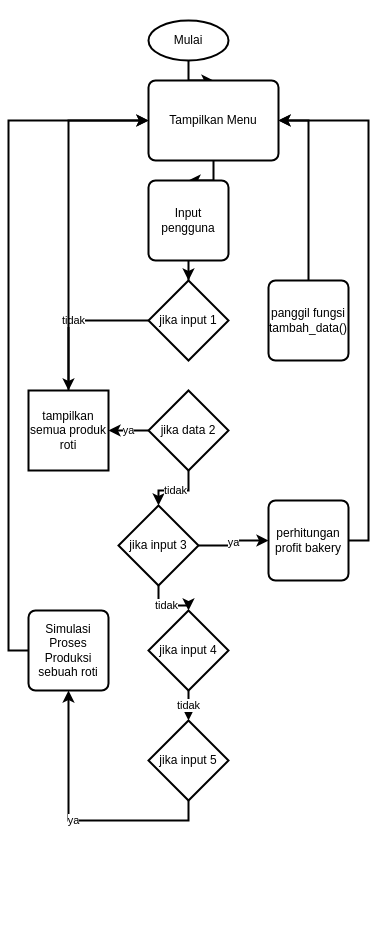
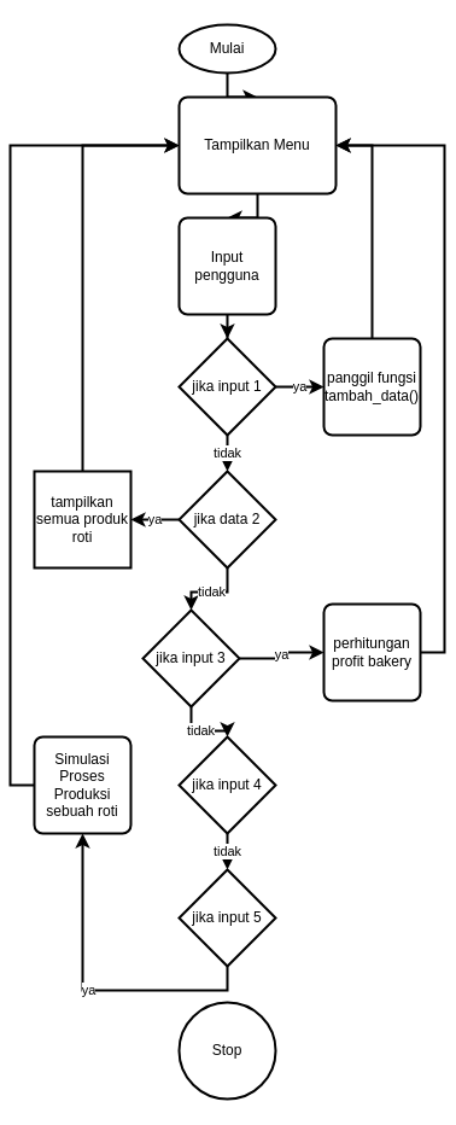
  <mxCell id="0" />
  <mxCell id="1" parent="0" />
  <mxCell id="2" style="edgeStyle=orthogonalEdgeStyle;rounded=0;orthogonalLoop=1;jettySize=auto;html=1;exitX=0.5;exitY=1;exitDx=0;exitDy=0;exitPerimeter=0;strokeColor=default;strokeWidth=2;align=center;verticalAlign=middle;fontFamily=Helvetica;fontSize=11;fontColor=default;labelBackgroundColor=default;endArrow=classic;" edge="1" parent="1" source="3" target="5"><mxGeometry relative="1" as="geometry" /></mxCell>
  <mxCell id="3" value="Mulai" style="strokeWidth=2;html=1;shape=mxgraph.flowchart.start_1;whiteSpace=wrap;" vertex="1" parent="1"><mxGeometry x="140" y="20" width="80" height="40" as="geometry" /></mxCell>
  <mxCell id="4" value="" style="edgeStyle=orthogonalEdgeStyle;rounded=0;orthogonalLoop=1;jettySize=auto;html=1;strokeColor=default;strokeWidth=2;align=center;verticalAlign=middle;fontFamily=Helvetica;fontSize=11;fontColor=default;labelBackgroundColor=default;endArrow=classic;" edge="1" parent="1" source="5" target="7"><mxGeometry relative="1" as="geometry" /></mxCell>
  <mxCell id="5" value="Tampilkan Menu" style="rounded=1;whiteSpace=wrap;html=1;absoluteArcSize=1;arcSize=14;strokeWidth=2;" vertex="1" parent="1"><mxGeometry x="140" y="80" width="130" height="80" as="geometry" /></mxCell>
  <mxCell id="6" value="" style="edgeStyle=orthogonalEdgeStyle;rounded=0;orthogonalLoop=1;jettySize=auto;html=1;strokeColor=default;strokeWidth=2;align=center;verticalAlign=middle;fontFamily=Helvetica;fontSize=11;fontColor=default;labelBackgroundColor=default;endArrow=classic;" edge="1" parent="1" source="7" target="10"><mxGeometry relative="1" as="geometry" /></mxCell>
  <mxCell id="7" value="Input pengguna" style="rounded=1;whiteSpace=wrap;html=1;absoluteArcSize=1;arcSize=14;strokeWidth=2;" vertex="1" parent="1"><mxGeometry x="140" y="180" width="80" height="80" as="geometry" /></mxCell>
- <mxCell id="8" value="tidak" style="edgeStyle=orthogonalEdgeStyle;rounded=0;orthogonalLoop=1;jettySize=auto;html=1;strokeColor=default;strokeWidth=2;align=center;verticalAlign=middle;fontFamily=Helvetica;fontSize=11;fontColor=default;labelBackgroundColor=default;endArrow=classic;" edge="1" parent="1" source="10" target="24"><mxGeometry relative="1" as="geometry" /></mxCell>
+ <mxCell id="8" value="tidak" style="edgeStyle=orthogonalEdgeStyle;rounded=0;orthogonalLoop=1;jettySize=auto;html=1;strokeColor=default;strokeWidth=2;align=center;verticalAlign=middle;fontFamily=Helvetica;fontSize=11;fontColor=default;labelBackgroundColor=default;endArrow=classic;" edge="1" parent="1" source="10" target="13"><mxGeometry relative="1" as="geometry" /></mxCell>
+ <mxCell id="9" value="ya" style="edgeStyle=orthogonalEdgeStyle;rounded=0;orthogonalLoop=1;jettySize=auto;html=1;strokeColor=default;strokeWidth=2;align=center;verticalAlign=middle;fontFamily=Helvetica;fontSize=11;fontColor=default;labelBackgroundColor=default;endArrow=classic;" edge="1" parent="1" source="10" target="22"><mxGeometry relative="1" as="geometry" /></mxCell>
  <mxCell id="10" value="jika input 1" style="strokeWidth=2;html=1;shape=mxgraph.flowchart.decision;whiteSpace=wrap;" vertex="1" parent="1"><mxGeometry x="140" y="280" width="80" height="80" as="geometry" /></mxCell>
  <mxCell id="11" value="tidak" style="edgeStyle=orthogonalEdgeStyle;rounded=0;orthogonalLoop=1;jettySize=auto;html=1;strokeColor=default;strokeWidth=2;align=center;verticalAlign=middle;fontFamily=Helvetica;fontSize=11;fontColor=default;labelBackgroundColor=default;endArrow=classic;" edge="1" parent="1" source="13" target="16"><mxGeometry relative="1" as="geometry" /></mxCell>
  <mxCell id="12" value="ya" style="edgeStyle=orthogonalEdgeStyle;rounded=0;orthogonalLoop=1;jettySize=auto;html=1;exitX=0;exitY=0.5;exitDx=0;exitDy=0;exitPerimeter=0;strokeColor=default;strokeWidth=2;align=center;verticalAlign=middle;fontFamily=Helvetica;fontSize=11;fontColor=default;labelBackgroundColor=default;endArrow=classic;" edge="1" parent="1" source="13" target="24"><mxGeometry relative="1" as="geometry" /></mxCell>
  <mxCell id="13" value="jika data 2" style="strokeWidth=2;html=1;shape=mxgraph.flowchart.decision;whiteSpace=wrap;" vertex="1" parent="1"><mxGeometry x="140" y="390" width="80" height="80" as="geometry" /></mxCell>
  <mxCell id="14" value="tidak" style="edgeStyle=orthogonalEdgeStyle;rounded=0;orthogonalLoop=1;jettySize=auto;html=1;strokeColor=default;strokeWidth=2;align=center;verticalAlign=middle;fontFamily=Helvetica;fontSize=11;fontColor=default;labelBackgroundColor=default;endArrow=classic;" edge="1" parent="1" source="16" target="18"><mxGeometry relative="1" as="geometry" /></mxCell>
  <mxCell id="15" value="ya" style="edgeStyle=orthogonalEdgeStyle;rounded=0;orthogonalLoop=1;jettySize=auto;html=1;strokeColor=default;strokeWidth=2;align=center;verticalAlign=middle;fontFamily=Helvetica;fontSize=11;fontColor=default;labelBackgroundColor=default;endArrow=classic;" edge="1" parent="1" source="16" target="26"><mxGeometry relative="1" as="geometry" /></mxCell>
  <mxCell id="16" value="jika input 3" style="strokeWidth=2;html=1;shape=mxgraph.flowchart.decision;whiteSpace=wrap;" vertex="1" parent="1"><mxGeometry x="110" y="505" width="80" height="80" as="geometry" /></mxCell>
  <mxCell id="17" value="tidak" style="edgeStyle=orthogonalEdgeStyle;rounded=0;orthogonalLoop=1;jettySize=auto;html=1;strokeColor=default;strokeWidth=2;align=center;verticalAlign=middle;fontFamily=Helvetica;fontSize=11;fontColor=default;labelBackgroundColor=default;endArrow=classic;" edge="1" parent="1" source="18" target="20"><mxGeometry relative="1" as="geometry" /></mxCell>
  <mxCell id="18" value="jika input 4" style="strokeWidth=2;html=1;shape=mxgraph.flowchart.decision;whiteSpace=wrap;" vertex="1" parent="1"><mxGeometry x="140" y="610" width="80" height="80" as="geometry" /></mxCell>
  <mxCell id="19" value="ya" style="edgeStyle=orthogonalEdgeStyle;rounded=0;orthogonalLoop=1;jettySize=auto;html=1;exitX=0.5;exitY=1;exitDx=0;exitDy=0;exitPerimeter=0;strokeColor=default;strokeWidth=2;align=center;verticalAlign=middle;fontFamily=Helvetica;fontSize=11;fontColor=default;labelBackgroundColor=default;endArrow=classic;" edge="1" parent="1" source="20" target="28"><mxGeometry relative="1" as="geometry" /></mxCell>
  <mxCell id="20" value="jika input 5" style="strokeWidth=2;html=1;shape=mxgraph.flowchart.decision;whiteSpace=wrap;" vertex="1" parent="1"><mxGeometry x="140" y="720" width="80" height="80" as="geometry" /></mxCell>
  <mxCell id="21" style="edgeStyle=orthogonalEdgeStyle;rounded=0;orthogonalLoop=1;jettySize=auto;html=1;exitX=0.5;exitY=0;exitDx=0;exitDy=0;entryX=1;entryY=0.5;entryDx=0;entryDy=0;strokeColor=default;strokeWidth=2;align=center;verticalAlign=middle;fontFamily=Helvetica;fontSize=11;fontColor=default;labelBackgroundColor=default;endArrow=classic;" edge="1" parent="1" source="22" target="5"><mxGeometry relative="1" as="geometry" /></mxCell>
  <mxCell id="22" value="panggil fungsi tambah_data()" style="rounded=1;whiteSpace=wrap;html=1;absoluteArcSize=1;arcSize=14;strokeWidth=2;" vertex="1" parent="1"><mxGeometry x="260" y="280" width="80" height="80" as="geometry" /></mxCell>
  <mxCell id="23" style="edgeStyle=orthogonalEdgeStyle;rounded=0;orthogonalLoop=1;jettySize=auto;html=1;exitX=0.5;exitY=0;exitDx=0;exitDy=0;entryX=0;entryY=0.5;entryDx=0;entryDy=0;strokeColor=default;strokeWidth=2;align=center;verticalAlign=middle;fontFamily=Helvetica;fontSize=11;fontColor=default;labelBackgroundColor=default;endArrow=classic;" edge="1" parent="1" source="24" target="5"><mxGeometry relative="1" as="geometry" /></mxCell>
  <mxCell id="24" value="tampilkan semua produk roti" style="whiteSpace=wrap;html=1;absoluteArcSize=1;arcSize=14;strokeWidth=2;rounded=0;" vertex="1" parent="1"><mxGeometry x="20" y="390" width="80" height="80" as="geometry" /></mxCell>
  <mxCell id="25" style="edgeStyle=orthogonalEdgeStyle;rounded=0;orthogonalLoop=1;jettySize=auto;html=1;exitX=1;exitY=0.5;exitDx=0;exitDy=0;entryX=1;entryY=0.5;entryDx=0;entryDy=0;strokeWidth=2;" edge="1" parent="1" source="26" target="5"><mxGeometry relative="1" as="geometry" /></mxCell>
  <mxCell id="26" value="perhitungan profit bakery" style="rounded=1;whiteSpace=wrap;html=1;absoluteArcSize=1;arcSize=14;strokeWidth=2;" vertex="1" parent="1"><mxGeometry x="260" y="500" width="80" height="80" as="geometry" /></mxCell>
  <mxCell id="27" style="edgeStyle=orthogonalEdgeStyle;rounded=0;orthogonalLoop=1;jettySize=auto;html=1;exitX=0;exitY=0.5;exitDx=0;exitDy=0;entryX=0;entryY=0.5;entryDx=0;entryDy=0;strokeColor=default;strokeWidth=2;align=center;verticalAlign=middle;fontFamily=Helvetica;fontSize=11;fontColor=default;labelBackgroundColor=default;endArrow=classic;" edge="1" parent="1" source="28" target="5"><mxGeometry relative="1" as="geometry" /></mxCell>
  <mxCell id="28" value="Simulasi Proses Produksi sebuah roti" style="rounded=1;whiteSpace=wrap;html=1;absoluteArcSize=1;arcSize=14;strokeWidth=2;" vertex="1" parent="1"><mxGeometry x="20" y="610" width="80" height="80" as="geometry" /></mxCell>
+ <mxCell id="29" value="Stop" style="strokeWidth=2;html=1;shape=mxgraph.flowchart.start_2;whiteSpace=wrap;" vertex="1" parent="1"><mxGeometry x="140" y="830" width="80" height="80" as="geometry" /></mxCell>
